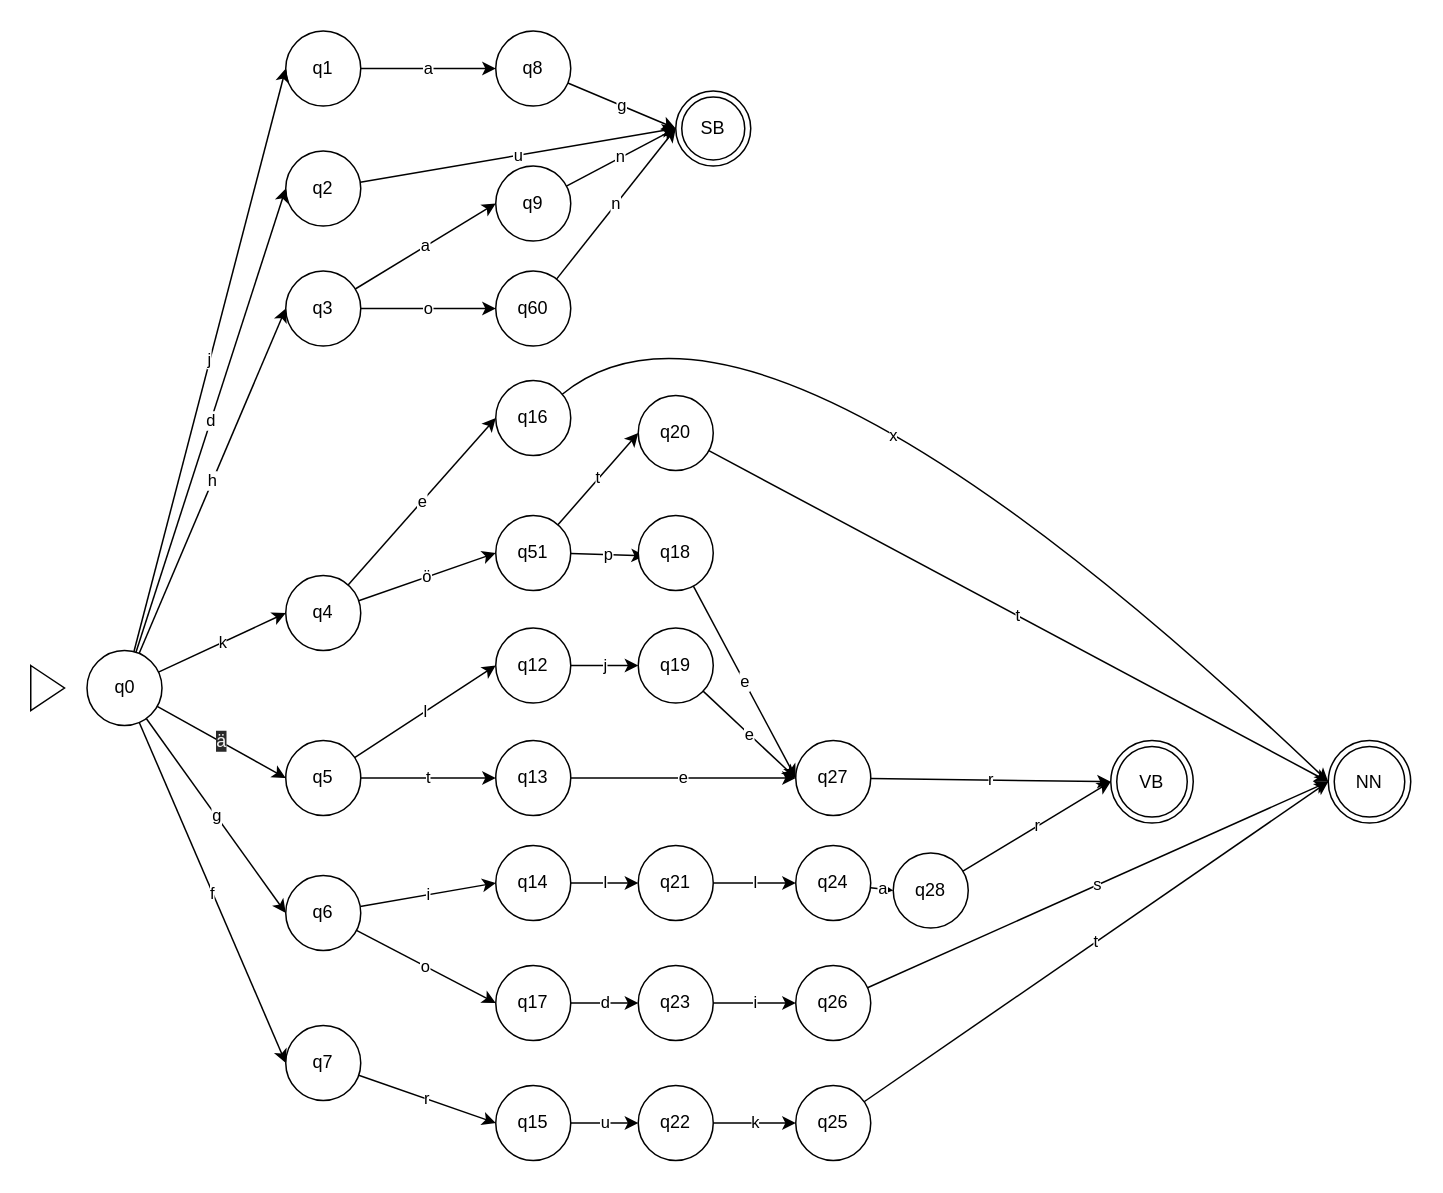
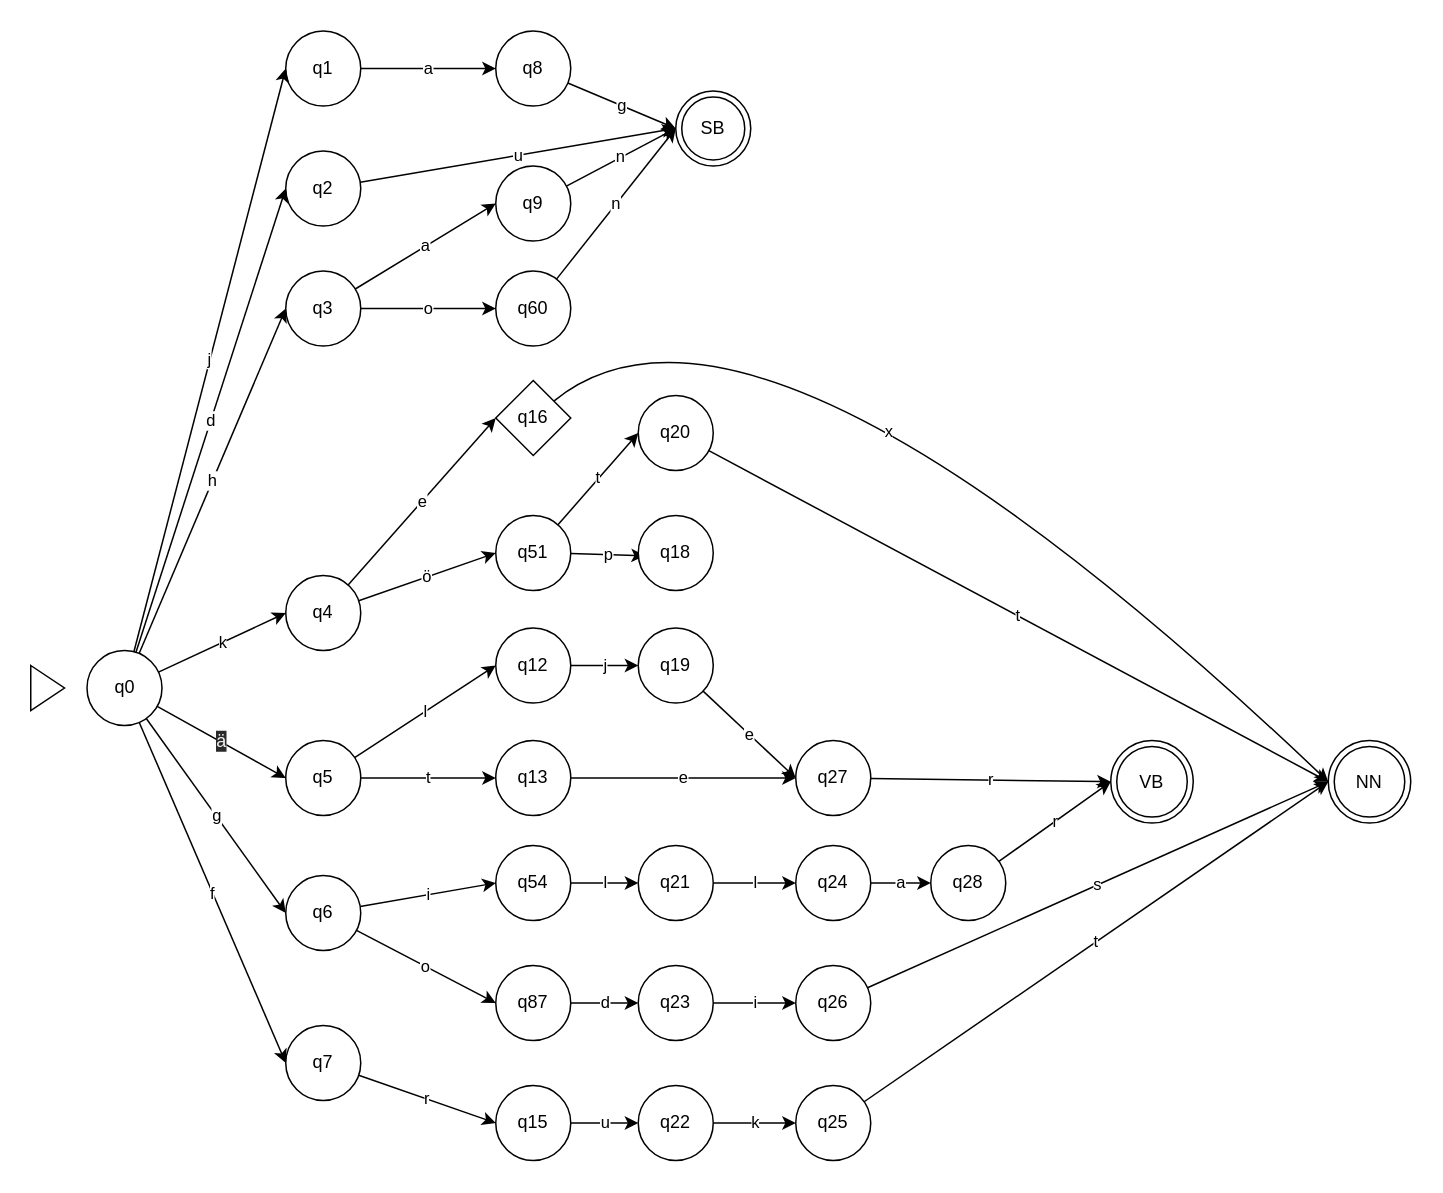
  <mxCell id="0" />
  <mxCell id="1" parent="0" />
  <mxCell id="2" value="a" style="edgeStyle=none;html=1;entryX=0;entryY=0.5;entryDx=0;entryDy=0;curved=1;" parent="1" source="3" target="29" edge="1"><mxGeometry relative="1" as="geometry" /></mxCell>
  <mxCell id="3" value="q1" style="ellipse;whiteSpace=wrap;html=1;aspect=fixed;" parent="1" vertex="1"><mxGeometry x="190" y="20" width="50" height="50" as="geometry" /></mxCell>
  <mxCell id="4" value="a" style="edgeStyle=none;html=1;entryX=0;entryY=0.5;entryDx=0;entryDy=0;curved=1;" parent="1" source="6" target="70" edge="1"><mxGeometry relative="1" as="geometry" /></mxCell>
  <mxCell id="5" value="o" style="edgeStyle=none;html=1;entryX=0;entryY=0.5;entryDx=0;entryDy=0;curved=1;" parent="1" source="6" target="44" edge="1"><mxGeometry relative="1" as="geometry" /></mxCell>
  <mxCell id="6" value="q3" style="ellipse;whiteSpace=wrap;html=1;aspect=fixed;" parent="1" vertex="1"><mxGeometry x="190" y="180" width="50" height="50" as="geometry" /></mxCell>
  <mxCell id="7" value="u" style="edgeStyle=none;html=1;entryX=0;entryY=0.5;entryDx=0;entryDy=0;curved=1;" parent="1" source="8" target="72" edge="1"><mxGeometry relative="1" as="geometry"><mxPoint x="340" y="160" as="targetPoint" /></mxGeometry></mxCell>
  <mxCell id="8" value="q2" style="ellipse;whiteSpace=wrap;html=1;aspect=fixed;" parent="1" vertex="1"><mxGeometry x="190" y="100" width="50" height="50" as="geometry" /></mxCell>
  <mxCell id="9" value="r" style="edgeStyle=none;html=1;entryX=0;entryY=0.5;entryDx=0;entryDy=0;curved=1;" parent="1" source="10" target="39" edge="1"><mxGeometry relative="1" as="geometry" /></mxCell>
  <mxCell id="10" value="q7" style="ellipse;whiteSpace=wrap;html=1;aspect=fixed;" parent="1" vertex="1"><mxGeometry x="190" y="683" width="50" height="50" as="geometry" /></mxCell>
  <mxCell id="11" value="l" style="edgeStyle=none;html=1;entryX=0;entryY=0.5;entryDx=0;entryDy=0;curved=1;" parent="1" source="13" target="37" edge="1"><mxGeometry relative="1" as="geometry" /></mxCell>
  <mxCell id="12" value="t" style="edgeStyle=none;html=1;entryX=0;entryY=0.5;entryDx=0;entryDy=0;curved=1;" parent="1" source="13" target="35" edge="1"><mxGeometry relative="1" as="geometry" /></mxCell>
  <mxCell id="13" value="q5" style="ellipse;whiteSpace=wrap;html=1;aspect=fixed;" parent="1" vertex="1"><mxGeometry x="190" y="493" width="50" height="50" as="geometry" /></mxCell>
  <mxCell id="14" value="ö" style="edgeStyle=none;html=1;entryX=0;entryY=0.5;entryDx=0;entryDy=0;curved=1;" parent="1" source="16" target="42" edge="1"><mxGeometry relative="1" as="geometry" /></mxCell>
  <mxCell id="15" value="e" style="edgeStyle=none;html=1;entryX=0;entryY=0.5;entryDx=0;entryDy=0;curved=1;" parent="1" source="16" target="31" edge="1"><mxGeometry relative="1" as="geometry" /></mxCell>
  <mxCell id="16" value="q4" style="ellipse;whiteSpace=wrap;html=1;aspect=fixed;" parent="1" vertex="1"><mxGeometry x="190" y="383" width="50" height="50" as="geometry" /></mxCell>
  <mxCell id="17" value="i" style="edgeStyle=none;html=1;entryX=0;entryY=0.5;entryDx=0;entryDy=0;curved=1;" parent="1" source="19" target="33" edge="1"><mxGeometry relative="1" as="geometry" /></mxCell>
  <mxCell id="18" value="o" style="edgeStyle=none;html=1;entryX=0;entryY=0.5;entryDx=0;entryDy=0;curved=1;" parent="1" source="19" target="68" edge="1"><mxGeometry relative="1" as="geometry" /></mxCell>
  <mxCell id="19" value="q6" style="ellipse;whiteSpace=wrap;html=1;aspect=fixed;" parent="1" vertex="1"><mxGeometry x="190" y="583" width="50" height="50" as="geometry" /></mxCell>
  <mxCell id="20" value="j" style="edgeStyle=none;html=1;entryX=0;entryY=0.5;entryDx=0;entryDy=0;curved=1;" parent="1" source="27" target="3" edge="1"><mxGeometry relative="1" as="geometry" /></mxCell>
  <mxCell id="21" value="d" style="edgeStyle=none;html=1;entryX=0;entryY=0.5;entryDx=0;entryDy=0;curved=1;" parent="1" source="27" target="8" edge="1"><mxGeometry relative="1" as="geometry" /></mxCell>
  <mxCell id="22" value="k" style="edgeStyle=none;html=1;entryX=0;entryY=0.5;entryDx=0;entryDy=0;curved=1;" parent="1" source="27" target="16" edge="1"><mxGeometry relative="1" as="geometry" /></mxCell>
  <mxCell id="23" value="h" style="edgeStyle=none;html=1;entryX=0;entryY=0.5;entryDx=0;entryDy=0;curved=1;" parent="1" source="27" target="6" edge="1"><mxGeometry relative="1" as="geometry" /></mxCell>
  <mxCell id="24" value="&#10;&#10;&lt;span style=&quot;color: rgb(240, 240, 240); font-family: helvetica; font-size: 12px; font-style: normal; font-weight: 400; letter-spacing: normal; text-align: center; text-indent: 0px; text-transform: none; word-spacing: 0px; background-color: rgb(42, 42, 42); display: inline; float: none;&quot;&gt;ä&lt;/span&gt;&#10;&#10;" style="edgeStyle=none;html=1;entryX=0;entryY=0.5;entryDx=0;entryDy=0;curved=1;" parent="1" source="27" target="13" edge="1"><mxGeometry relative="1" as="geometry" /></mxCell>
  <mxCell id="25" value="g" style="edgeStyle=none;html=1;entryX=0;entryY=0.5;entryDx=0;entryDy=0;curved=1;" parent="1" source="27" target="19" edge="1"><mxGeometry relative="1" as="geometry" /></mxCell>
  <mxCell id="26" value="f" style="edgeStyle=none;html=1;entryX=0;entryY=0.5;entryDx=0;entryDy=0;curved=1;" parent="1" source="27" target="10" edge="1"><mxGeometry relative="1" as="geometry" /></mxCell>
  <mxCell id="27" value="q0" style="ellipse;whiteSpace=wrap;html=1;aspect=fixed;" parent="1" vertex="1"><mxGeometry x="57.5" y="433" width="50" height="50" as="geometry" /></mxCell>
  <mxCell id="28" value="g" style="edgeStyle=none;html=1;entryX=0;entryY=0.5;entryDx=0;entryDy=0;curved=1;" parent="1" source="29" target="72" edge="1"><mxGeometry relative="1" as="geometry" /></mxCell>
  <mxCell id="29" value="q8" style="ellipse;whiteSpace=wrap;html=1;aspect=fixed;" parent="1" vertex="1"><mxGeometry x="330" y="20" width="50" height="50" as="geometry" /></mxCell>
  <mxCell id="30" value="x" style="edgeStyle=none;html=1;entryX=0;entryY=0.5;entryDx=0;entryDy=0;curved=1;" parent="1" source="31" target="73" edge="1"><mxGeometry x="-0.064" y="-33" relative="1" as="geometry"><mxPoint x="1060" y="983" as="targetPoint" /><Array as="points"><mxPoint x="503" y="157" /></Array><mxPoint as="offset" /></mxGeometry></mxCell>
- <mxCell id="31" value="q16" style="ellipse;whiteSpace=wrap;html=1;aspect=fixed;" parent="1" vertex="1"><mxGeometry x="330" y="253" width="50" height="50" as="geometry" /></mxCell>
+ <mxCell id="31" value="q16" style="rhombus;whiteSpace=wrap;html=1;aspect=fixed;" parent="1" vertex="1"><mxGeometry x="330" y="253" width="50" height="50" as="geometry" /></mxCell>
  <mxCell id="32" value="l" style="edgeStyle=none;html=1;entryX=0;entryY=0.5;entryDx=0;entryDy=0;curved=1;" parent="1" source="33" target="48" edge="1"><mxGeometry relative="1" as="geometry" /></mxCell>
- <mxCell id="33" value="q14" style="ellipse;whiteSpace=wrap;html=1;aspect=fixed;" parent="1" vertex="1"><mxGeometry x="330" y="563" width="50" height="50" as="geometry" /></mxCell>
+ <mxCell id="33" value="q54" style="ellipse;whiteSpace=wrap;html=1;aspect=fixed;" parent="1" vertex="1"><mxGeometry x="330" y="563" width="50" height="50" as="geometry" /></mxCell>
  <mxCell id="34" value="e" style="edgeStyle=none;html=1;entryX=0;entryY=0.5;entryDx=0;entryDy=0;curved=1;" parent="1" source="35" target="56" edge="1"><mxGeometry relative="1" as="geometry" /></mxCell>
  <mxCell id="35" value="q13" style="ellipse;whiteSpace=wrap;html=1;aspect=fixed;" parent="1" vertex="1"><mxGeometry x="330" y="493" width="50" height="50" as="geometry" /></mxCell>
  <mxCell id="36" value="j" style="edgeStyle=none;html=1;entryX=0;entryY=0.5;entryDx=0;entryDy=0;curved=1;" parent="1" source="37" target="46" edge="1"><mxGeometry relative="1" as="geometry" /></mxCell>
  <mxCell id="37" value="q12" style="ellipse;whiteSpace=wrap;html=1;aspect=fixed;" parent="1" vertex="1"><mxGeometry x="330" y="418" width="50" height="50" as="geometry" /></mxCell>
  <mxCell id="38" value="u" style="edgeStyle=none;html=1;entryX=0;entryY=0.5;entryDx=0;entryDy=0;curved=1;" parent="1" source="39" target="60" edge="1"><mxGeometry relative="1" as="geometry" /></mxCell>
  <mxCell id="39" value="q15" style="ellipse;whiteSpace=wrap;html=1;aspect=fixed;" parent="1" vertex="1"><mxGeometry x="330" y="723" width="50" height="50" as="geometry" /></mxCell>
  <mxCell id="40" value="p" style="edgeStyle=none;html=1;entryX=0.088;entryY=0.537;entryDx=0;entryDy=0;entryPerimeter=0;curved=1;" parent="1" source="42" target="50" edge="1"><mxGeometry relative="1" as="geometry" /></mxCell>
  <mxCell id="41" value="t" style="edgeStyle=none;html=1;entryX=0;entryY=0.5;entryDx=0;entryDy=0;curved=1;" parent="1" source="42" target="62" edge="1"><mxGeometry relative="1" as="geometry" /></mxCell>
  <mxCell id="42" value="q51" style="ellipse;whiteSpace=wrap;html=1;aspect=fixed;" parent="1" vertex="1"><mxGeometry x="330" y="343" width="50" height="50" as="geometry" /></mxCell>
  <mxCell id="43" value="n" style="edgeStyle=none;html=1;entryX=0;entryY=0.5;entryDx=0;entryDy=0;curved=1;" parent="1" source="44" target="72" edge="1"><mxGeometry relative="1" as="geometry" /></mxCell>
  <mxCell id="44" value="q60" style="ellipse;whiteSpace=wrap;html=1;aspect=fixed;" parent="1" vertex="1"><mxGeometry x="330" y="180" width="50" height="50" as="geometry" /></mxCell>
  <mxCell id="45" value="e" style="edgeStyle=none;html=1;entryX=0;entryY=0.5;entryDx=0;entryDy=0;curved=1;" parent="1" source="46" target="56" edge="1"><mxGeometry relative="1" as="geometry"><mxPoint x="920" y="268" as="targetPoint" /></mxGeometry></mxCell>
  <mxCell id="46" value="q19" style="ellipse;whiteSpace=wrap;html=1;aspect=fixed;fillColor=default;" parent="1" vertex="1"><mxGeometry x="425" y="418" width="50" height="50" as="geometry" /></mxCell>
  <mxCell id="47" value="l" style="edgeStyle=none;html=1;entryX=0;entryY=0.5;entryDx=0;entryDy=0;curved=1;" parent="1" source="48" target="52" edge="1"><mxGeometry relative="1" as="geometry" /></mxCell>
  <mxCell id="48" value="q21" style="ellipse;whiteSpace=wrap;html=1;aspect=fixed;fillColor=default;" parent="1" vertex="1"><mxGeometry x="425" y="563" width="50" height="50" as="geometry" /></mxCell>
- <mxCell id="49" value="e" style="edgeStyle=none;html=1;entryX=0;entryY=0.5;entryDx=0;entryDy=0;curved=1;" parent="1" source="50" target="56" edge="1"><mxGeometry relative="1" as="geometry" /></mxCell>
  <mxCell id="50" value="q18" style="ellipse;whiteSpace=wrap;html=1;aspect=fixed;fillColor=default;" parent="1" vertex="1"><mxGeometry x="425" y="343" width="50" height="50" as="geometry" /></mxCell>
  <mxCell id="51" value="a" style="edgeStyle=none;html=1;entryX=0;entryY=0.5;entryDx=0;entryDy=0;curved=1;" parent="1" source="52" target="54" edge="1"><mxGeometry relative="1" as="geometry" /></mxCell>
  <mxCell id="52" value="q24" style="ellipse;whiteSpace=wrap;html=1;aspect=fixed;fillColor=default;" parent="1" vertex="1"><mxGeometry x="530" y="563" width="50" height="50" as="geometry" /></mxCell>
  <mxCell id="53" value="r" style="edgeStyle=none;html=1;entryX=0;entryY=0.5;entryDx=0;entryDy=0;curved=1;" parent="1" source="54" target="74" edge="1"><mxGeometry relative="1" as="geometry"><mxPoint x="1120" y="508" as="targetPoint" /></mxGeometry></mxCell>
- <mxCell id="54" value="q28" style="ellipse;whiteSpace=wrap;html=1;aspect=fixed;fillColor=default;" parent="1" vertex="1"><mxGeometry x="595" y="568" width="50" height="50" as="geometry" /></mxCell>
+ <mxCell id="54" value="q28" style="ellipse;whiteSpace=wrap;html=1;aspect=fixed;fillColor=default;" parent="1" vertex="1"><mxGeometry x="620" y="563" width="50" height="50" as="geometry" /></mxCell>
  <mxCell id="55" value="r" style="edgeStyle=none;html=1;entryX=0;entryY=0.5;entryDx=0;entryDy=0;curved=1;" parent="1" source="56" target="74" edge="1"><mxGeometry relative="1" as="geometry"><mxPoint x="1120" y="508" as="targetPoint" /></mxGeometry></mxCell>
  <mxCell id="56" value="q27" style="ellipse;whiteSpace=wrap;html=1;aspect=fixed;fillColor=default;" parent="1" vertex="1"><mxGeometry x="530" y="493" width="50" height="50" as="geometry" /></mxCell>
  <mxCell id="57" value="i" style="edgeStyle=none;html=1;entryX=0;entryY=0.5;entryDx=0;entryDy=0;curved=1;" parent="1" source="58" target="66" edge="1"><mxGeometry relative="1" as="geometry" /></mxCell>
  <mxCell id="58" value="q23" style="ellipse;whiteSpace=wrap;html=1;aspect=fixed;fillColor=default;" parent="1" vertex="1"><mxGeometry x="425" y="643" width="50" height="50" as="geometry" /></mxCell>
  <mxCell id="59" value="k" style="edgeStyle=none;html=1;entryX=0;entryY=0.5;entryDx=0;entryDy=0;curved=1;" parent="1" source="60" target="64" edge="1"><mxGeometry relative="1" as="geometry" /></mxCell>
  <mxCell id="60" value="q22" style="ellipse;whiteSpace=wrap;html=1;aspect=fixed;fillColor=default;" parent="1" vertex="1"><mxGeometry x="425" y="723" width="50" height="50" as="geometry" /></mxCell>
  <mxCell id="61" value="t" style="edgeStyle=none;html=1;entryX=0;entryY=0.5;entryDx=0;entryDy=0;curved=1;" parent="1" source="62" target="73" edge="1"><mxGeometry relative="1" as="geometry"><mxPoint x="920" y="988" as="targetPoint" /></mxGeometry></mxCell>
  <mxCell id="62" value="q20" style="ellipse;whiteSpace=wrap;html=1;aspect=fixed;fillColor=default;" parent="1" vertex="1"><mxGeometry x="425" y="263" width="50" height="50" as="geometry" /></mxCell>
  <mxCell id="63" value="t" style="edgeStyle=none;html=1;entryX=0;entryY=0.5;entryDx=0;entryDy=0;curved=1;" parent="1" source="64" target="73" edge="1"><mxGeometry relative="1" as="geometry"><mxPoint x="920" y="988" as="targetPoint" /></mxGeometry></mxCell>
  <mxCell id="64" value="q25" style="ellipse;whiteSpace=wrap;html=1;aspect=fixed;fillColor=default;" parent="1" vertex="1"><mxGeometry x="530" y="723" width="50" height="50" as="geometry" /></mxCell>
  <mxCell id="65" value="s" style="edgeStyle=none;html=1;entryX=0;entryY=0.5;entryDx=0;entryDy=0;curved=1;" parent="1" source="66" target="73" edge="1"><mxGeometry relative="1" as="geometry"><mxPoint x="920" y="988" as="targetPoint" /></mxGeometry></mxCell>
  <mxCell id="66" value="q26" style="ellipse;whiteSpace=wrap;html=1;aspect=fixed;fillColor=default;" parent="1" vertex="1"><mxGeometry x="530" y="643" width="50" height="50" as="geometry" /></mxCell>
  <mxCell id="67" value="d" style="edgeStyle=none;html=1;entryX=0;entryY=0.5;entryDx=0;entryDy=0;curved=1;" parent="1" source="68" target="58" edge="1"><mxGeometry relative="1" as="geometry" /></mxCell>
- <mxCell id="68" value="q17" style="ellipse;whiteSpace=wrap;html=1;aspect=fixed;" parent="1" vertex="1"><mxGeometry x="330" y="643" width="50" height="50" as="geometry" /></mxCell>
+ <mxCell id="68" value="q87" style="ellipse;whiteSpace=wrap;html=1;aspect=fixed;" parent="1" vertex="1"><mxGeometry x="330" y="643" width="50" height="50" as="geometry" /></mxCell>
  <mxCell id="69" value="n" style="edgeStyle=none;html=1;entryX=0;entryY=0.5;entryDx=0;entryDy=0;curved=1;" parent="1" source="70" target="72" edge="1"><mxGeometry relative="1" as="geometry" /></mxCell>
  <mxCell id="70" value="q9" style="ellipse;whiteSpace=wrap;html=1;aspect=fixed;" parent="1" vertex="1"><mxGeometry x="330" y="110" width="50" height="50" as="geometry" /></mxCell>
  <mxCell id="71" value="" style="triangle;whiteSpace=wrap;html=1;" parent="1" vertex="1"><mxGeometry x="20" y="443" width="22.5" height="30" as="geometry" /></mxCell>
  <mxCell id="72" value="SB" style="ellipse;shape=doubleEllipse;whiteSpace=wrap;html=1;aspect=fixed;" vertex="1" parent="1"><mxGeometry x="450" y="60" width="50" height="50" as="geometry" /></mxCell>
  <mxCell id="73" value="NN" style="ellipse;shape=doubleEllipse;whiteSpace=wrap;html=1;aspect=fixed;" vertex="1" parent="1"><mxGeometry x="885" y="493" width="55" height="55" as="geometry" /></mxCell>
  <mxCell id="74" value="VB" style="ellipse;shape=doubleEllipse;whiteSpace=wrap;html=1;aspect=fixed;" vertex="1" parent="1"><mxGeometry x="740" y="493" width="55" height="55" as="geometry" /></mxCell>
